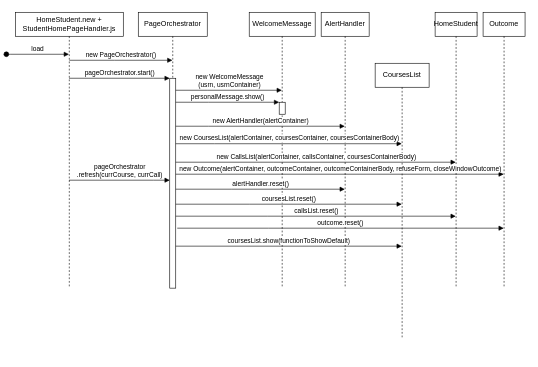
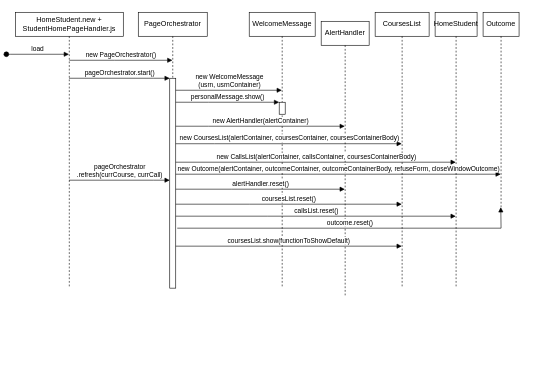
  <mxCell id="0" />
  <mxCell id="1" parent="0" />
  <mxCell id="2" value="HomeStudent.new + StudentHomePageHandler.js" style="shape=umlLifeline;perimeter=lifelinePerimeter;whiteSpace=wrap;html=1;container=0;dropTarget=0;collapsible=0;recursiveResize=0;outlineConnect=0;portConstraint=eastwest;newEdgeStyle={&quot;edgeStyle&quot;:&quot;elbowEdgeStyle&quot;,&quot;elbow&quot;:&quot;vertical&quot;,&quot;curved&quot;:0,&quot;rounded&quot;:0};" vertex="1" parent="1"><mxGeometry x="20" y="20" width="180" height="460" as="geometry" /></mxCell>
  <mxCell id="3" value="load" style="html=1;verticalAlign=bottom;startArrow=oval;endArrow=block;startSize=8;edgeStyle=elbowEdgeStyle;elbow=vertical;curved=0;rounded=0;" edge="1" parent="2" target="2"><mxGeometry relative="1" as="geometry"><mxPoint x="-15" y="70" as="sourcePoint" /><mxPoint x="45" y="70" as="targetPoint" /></mxGeometry></mxCell>
  <mxCell id="4" value="PageOrchestrator" style="shape=umlLifeline;perimeter=lifelinePerimeter;whiteSpace=wrap;html=1;container=0;dropTarget=0;collapsible=0;recursiveResize=0;outlineConnect=0;portConstraint=eastwest;newEdgeStyle={&quot;edgeStyle&quot;:&quot;elbowEdgeStyle&quot;,&quot;elbow&quot;:&quot;vertical&quot;,&quot;curved&quot;:0,&quot;rounded&quot;:0};" vertex="1" parent="1"><mxGeometry x="225" y="20" width="115" height="460" as="geometry" /></mxCell>
  <mxCell id="5" value="" style="html=1;points=[];perimeter=orthogonalPerimeter;outlineConnect=0;targetShapes=umlLifeline;portConstraint=eastwest;newEdgeStyle={&quot;edgeStyle&quot;:&quot;elbowEdgeStyle&quot;,&quot;elbow&quot;:&quot;vertical&quot;,&quot;curved&quot;:0,&quot;rounded&quot;:0};" vertex="1" parent="4"><mxGeometry x="52.5" y="110" width="10" height="350" as="geometry" /></mxCell>
  <mxCell id="6" value="WelcomeMessage" style="shape=umlLifeline;perimeter=lifelinePerimeter;whiteSpace=wrap;html=1;container=0;dropTarget=0;collapsible=0;recursiveResize=0;outlineConnect=0;portConstraint=eastwest;newEdgeStyle={&quot;edgeStyle&quot;:&quot;elbowEdgeStyle&quot;,&quot;elbow&quot;:&quot;vertical&quot;,&quot;curved&quot;:0,&quot;rounded&quot;:0};" vertex="1" parent="1"><mxGeometry x="410" y="20" width="110" height="460" as="geometry" /></mxCell>
  <mxCell id="7" value="" style="html=1;points=[];perimeter=orthogonalPerimeter;outlineConnect=0;targetShapes=umlLifeline;portConstraint=eastwest;newEdgeStyle={&quot;edgeStyle&quot;:&quot;elbowEdgeStyle&quot;,&quot;elbow&quot;:&quot;vertical&quot;,&quot;curved&quot;:0,&quot;rounded&quot;:0};" vertex="1" parent="6"><mxGeometry x="50" y="150" width="10" height="20" as="geometry" /></mxCell>
- <mxCell id="8" value="AlertHandler" style="shape=umlLifeline;perimeter=lifelinePerimeter;whiteSpace=wrap;html=1;container=0;dropTarget=0;collapsible=0;recursiveResize=0;outlineConnect=0;portConstraint=eastwest;newEdgeStyle={&quot;edgeStyle&quot;:&quot;elbowEdgeStyle&quot;,&quot;elbow&quot;:&quot;vertical&quot;,&quot;curved&quot;:0,&quot;rounded&quot;:0};" vertex="1" parent="1"><mxGeometry x="530" y="20" width="80" height="460" as="geometry" /></mxCell>
+ <mxCell id="8" value="AlertHandler" style="shape=umlLifeline;perimeter=lifelinePerimeter;whiteSpace=wrap;html=1;container=0;dropTarget=0;collapsible=0;recursiveResize=0;outlineConnect=0;portConstraint=eastwest;newEdgeStyle={&quot;edgeStyle&quot;:&quot;elbowEdgeStyle&quot;,&quot;elbow&quot;:&quot;vertical&quot;,&quot;curved&quot;:0,&quot;rounded&quot;:0};" vertex="1" parent="1"><mxGeometry x="530" y="35" width="80" height="460" as="geometry" /></mxCell>
  <mxCell id="9" value="new WelcomeMessage&lt;br&gt;(usrn, usrnContainer)" style="html=1;verticalAlign=bottom;endArrow=block;edgeStyle=elbowEdgeStyle;elbow=vertical;curved=0;rounded=0;" edge="1" parent="1" source="5" target="6"><mxGeometry relative="1" as="geometry"><mxPoint x="280" y="150" as="sourcePoint" /><Array as="points"><mxPoint x="340" y="150" /><mxPoint x="320" y="160" /><mxPoint x="340" y="150" /></Array><mxPoint x="430" y="150" as="targetPoint" /></mxGeometry></mxCell>
- <mxCell id="10" value="CoursesList" style="shape=umlLifeline;perimeter=lifelinePerimeter;whiteSpace=wrap;html=1;container=0;dropTarget=0;collapsible=0;recursiveResize=0;outlineConnect=0;portConstraint=eastwest;newEdgeStyle={&quot;edgeStyle&quot;:&quot;elbowEdgeStyle&quot;,&quot;elbow&quot;:&quot;vertical&quot;,&quot;curved&quot;:0,&quot;rounded&quot;:0};" vertex="1" parent="1"><mxGeometry x="620" y="105" width="90" height="460" as="geometry" /></mxCell>
+ <mxCell id="10" value="CoursesList" style="shape=umlLifeline;perimeter=lifelinePerimeter;whiteSpace=wrap;html=1;container=0;dropTarget=0;collapsible=0;recursiveResize=0;outlineConnect=0;portConstraint=eastwest;newEdgeStyle={&quot;edgeStyle&quot;:&quot;elbowEdgeStyle&quot;,&quot;elbow&quot;:&quot;vertical&quot;,&quot;curved&quot;:0,&quot;rounded&quot;:0};" vertex="1" parent="1"><mxGeometry x="620" y="20" width="90" height="460" as="geometry" /></mxCell>
  <mxCell id="11" value="HomeStudent" style="shape=umlLifeline;perimeter=lifelinePerimeter;whiteSpace=wrap;html=1;container=0;dropTarget=0;collapsible=0;recursiveResize=0;outlineConnect=0;portConstraint=eastwest;newEdgeStyle={&quot;edgeStyle&quot;:&quot;elbowEdgeStyle&quot;,&quot;elbow&quot;:&quot;vertical&quot;,&quot;curved&quot;:0,&quot;rounded&quot;:0};" vertex="1" parent="1"><mxGeometry x="720" y="20" width="70" height="460" as="geometry" /></mxCell>
  <mxCell id="12" value="personalMessage.show()" style="html=1;verticalAlign=bottom;endArrow=block;edgeStyle=elbowEdgeStyle;elbow=vertical;curved=0;rounded=0;" edge="1" parent="1" source="5" target="7"><mxGeometry relative="1" as="geometry"><mxPoint x="280" y="170" as="sourcePoint" /><Array as="points"><mxPoint x="342" y="170" /><mxPoint x="322" y="180" /><mxPoint x="342" y="170" /></Array><mxPoint x="447" y="170" as="targetPoint" /></mxGeometry></mxCell>
  <mxCell id="13" value="new AlertHandler(alertContainer)" style="html=1;verticalAlign=bottom;endArrow=block;edgeStyle=elbowEdgeStyle;elbow=vertical;curved=0;rounded=0;" edge="1" parent="1" source="5" target="8"><mxGeometry relative="1" as="geometry"><mxPoint x="290" y="210" as="sourcePoint" /><Array as="points"><mxPoint x="342" y="210" /><mxPoint x="322" y="220" /><mxPoint x="342" y="210" /></Array><mxPoint x="447" y="210" as="targetPoint" /></mxGeometry></mxCell>
  <mxCell id="14" value="new CoursesList(alertContainer, coursesContainer, coursesContainerBody)" style="html=1;verticalAlign=bottom;endArrow=block;edgeStyle=elbowEdgeStyle;elbow=vertical;curved=0;rounded=0;" edge="1" parent="1" source="5" target="10"><mxGeometry relative="1" as="geometry"><mxPoint x="298" y="239.17" as="sourcePoint" /><Array as="points"><mxPoint x="352" y="239.17" /><mxPoint x="332" y="249.17" /><mxPoint x="352" y="239.17" /></Array><mxPoint x="670" y="239.17" as="targetPoint" /></mxGeometry></mxCell>
  <mxCell id="15" value="new CallsList(alertContainer, callsContainer, coursesContainerBody)" style="html=1;verticalAlign=bottom;endArrow=block;edgeStyle=elbowEdgeStyle;elbow=vertical;curved=0;rounded=0;" edge="1" parent="1" source="5" target="11"><mxGeometry relative="1" as="geometry"><mxPoint x="290" y="260" as="sourcePoint" /><Array as="points"><mxPoint x="450" y="270" /><mxPoint x="380" y="260" /><mxPoint x="334" y="270.17" /><mxPoint x="354" y="260.17" /></Array><mxPoint x="737" y="260" as="targetPoint" /></mxGeometry></mxCell>
  <mxCell id="16" value="alertHandler.reset()" style="html=1;verticalAlign=bottom;endArrow=block;edgeStyle=elbowEdgeStyle;elbow=vertical;curved=0;rounded=0;" edge="1" parent="1" source="5" target="8"><mxGeometry relative="1" as="geometry"><mxPoint x="270" y="439.17" as="sourcePoint" /><Array as="points"><mxPoint x="380" y="315" /><mxPoint x="500" y="430" /><mxPoint x="324" y="439.17" /><mxPoint x="304" y="449.17" /><mxPoint x="324" y="439.17" /></Array><mxPoint x="622" y="439.17" as="targetPoint" /></mxGeometry></mxCell>
  <mxCell id="17" value="coursesList.reset()" style="html=1;verticalAlign=bottom;endArrow=block;edgeStyle=elbowEdgeStyle;elbow=vertical;curved=0;rounded=0;" edge="1" parent="1" source="5" target="10"><mxGeometry x="-0.001" relative="1" as="geometry"><mxPoint x="290" y="450" as="sourcePoint" /><Array as="points"><mxPoint x="410" y="340" /><mxPoint x="502" y="450" /><mxPoint x="326" y="459.17" /><mxPoint x="306" y="469.17" /><mxPoint x="326" y="459.17" /></Array><mxPoint x="642" y="450" as="targetPoint" /><mxPoint as="offset" /></mxGeometry></mxCell>
  <mxCell id="18" value="callsList.reset()" style="html=1;verticalAlign=bottom;endArrow=block;edgeStyle=elbowEdgeStyle;elbow=vertical;curved=0;rounded=0;" edge="1" parent="1" target="11" source="5"><mxGeometry relative="1" as="geometry"><mxPoint x="290" y="470" as="sourcePoint" /><Array as="points"><mxPoint x="440" y="360" /><mxPoint x="504" y="470" /><mxPoint x="328" y="479.17" /><mxPoint x="308" y="489.17" /><mxPoint x="328" y="479.17" /></Array><mxPoint x="737" y="470" as="targetPoint" /></mxGeometry></mxCell>
  <mxCell id="19" value="coursesList.show(functionToShowDefault)" style="html=1;verticalAlign=bottom;endArrow=block;edgeStyle=elbowEdgeStyle;elbow=vertical;curved=0;rounded=0;" edge="1" parent="1" target="10" source="5"><mxGeometry x="-0.001" relative="1" as="geometry"><mxPoint x="290" y="570" as="sourcePoint" /><Array as="points"><mxPoint x="540" y="410" /><mxPoint x="520" y="420" /><mxPoint x="450" y="380" /><mxPoint x="504" y="570" /><mxPoint x="328" y="579.17" /><mxPoint x="308" y="589.17" /><mxPoint x="328" y="579.17" /></Array><mxPoint x="737" y="570" as="targetPoint" /><mxPoint as="offset" /></mxGeometry></mxCell>
  <mxCell id="20" value="pageOrchestrator&lt;br&gt;.refresh(currCourse, currCall)" style="html=1;verticalAlign=bottom;endArrow=block;edgeStyle=elbowEdgeStyle;elbow=vertical;curved=0;rounded=0;" edge="1" parent="1" source="2" target="5"><mxGeometry relative="1" as="geometry"><mxPoint x="70" y="420" as="sourcePoint" /><Array as="points"><mxPoint x="250" y="300" /><mxPoint x="220" y="400" /><mxPoint x="160" y="400" /><mxPoint x="220" y="190" /><mxPoint x="190" y="290" /><mxPoint x="170" y="280" /><mxPoint x="185" y="420" /></Array><mxPoint x="278" y="420" as="targetPoint" /></mxGeometry></mxCell>
  <mxCell id="21" value="new PageOrchestrator()" style="html=1;verticalAlign=bottom;endArrow=block;edgeStyle=elbowEdgeStyle;elbow=vertical;curved=0;rounded=0;" edge="1" parent="1" target="4"><mxGeometry relative="1" as="geometry"><mxPoint x="110" y="100" as="sourcePoint" /><Array as="points"><mxPoint x="185" y="100" /></Array><mxPoint x="282" y="230" as="targetPoint" /></mxGeometry></mxCell>
  <mxCell id="22" value="pageOrchestrator.start()" style="html=1;verticalAlign=bottom;endArrow=block;edgeStyle=elbowEdgeStyle;elbow=vertical;curved=0;rounded=0;" edge="1" parent="1" source="2" target="5"><mxGeometry relative="1" as="geometry"><mxPoint x="110" y="230" as="sourcePoint" /><Array as="points"><mxPoint x="250" y="130" /><mxPoint x="170" y="130" /><mxPoint x="185" y="130" /></Array><mxPoint x="278" y="230" as="targetPoint" /></mxGeometry></mxCell>
- <mxCell id="23" value="Outcome" style="shape=umlLifeline;perimeter=lifelinePerimeter;whiteSpace=wrap;html=1;container=0;dropTarget=0;collapsible=0;recursiveResize=0;outlineConnect=0;portConstraint=eastwest;newEdgeStyle={&quot;edgeStyle&quot;:&quot;elbowEdgeStyle&quot;,&quot;elbow&quot;:&quot;vertical&quot;,&quot;curved&quot;:0,&quot;rounded&quot;:0};" vertex="1" parent="1"><mxGeometry x="800" y="20" width="70" height="460" as="geometry" /></mxCell>
+ <mxCell id="23" value="Outcome" style="shape=umlLifeline;perimeter=lifelinePerimeter;whiteSpace=wrap;html=1;container=0;dropTarget=0;collapsible=0;recursiveResize=0;outlineConnect=0;portConstraint=eastwest;newEdgeStyle={&quot;edgeStyle&quot;:&quot;elbowEdgeStyle&quot;,&quot;elbow&quot;:&quot;vertical&quot;,&quot;curved&quot;:0,&quot;rounded&quot;:0};" vertex="1" parent="1"><mxGeometry x="800" y="20" width="60" height="325" as="geometry" /></mxCell>
  <mxCell id="24" value="new Outcome(alertContainer, outcomeContainer, outcomeContainerBody, refuseForm, closeWindowOutcome)" style="html=1;verticalAlign=bottom;endArrow=block;edgeStyle=elbowEdgeStyle;elbow=vertical;curved=0;rounded=0;" edge="1" parent="1" source="5" target="23"><mxGeometry relative="1" as="geometry"><mxPoint x="300" y="290" as="sourcePoint" /><Array as="points"><mxPoint x="462" y="290" /><mxPoint x="392" y="280" /><mxPoint x="346" y="290.17" /><mxPoint x="366" y="280.17" /></Array><mxPoint x="767" y="290" as="targetPoint" /></mxGeometry></mxCell>
  <mxCell id="25" value="outcome.reset()" style="html=1;verticalAlign=bottom;endArrow=block;edgeStyle=elbowEdgeStyle;elbow=vertical;curved=0;rounded=0;" edge="1" parent="1" target="23"><mxGeometry relative="1" as="geometry"><mxPoint x="290" y="380" as="sourcePoint" /><Array as="points"><mxPoint x="442" y="380" /><mxPoint x="506" y="490" /><mxPoint x="330" y="499.17" /><mxPoint x="310" y="509.17" /><mxPoint x="330" y="499.17" /></Array><mxPoint x="757" y="380" as="targetPoint" /></mxGeometry></mxCell>
